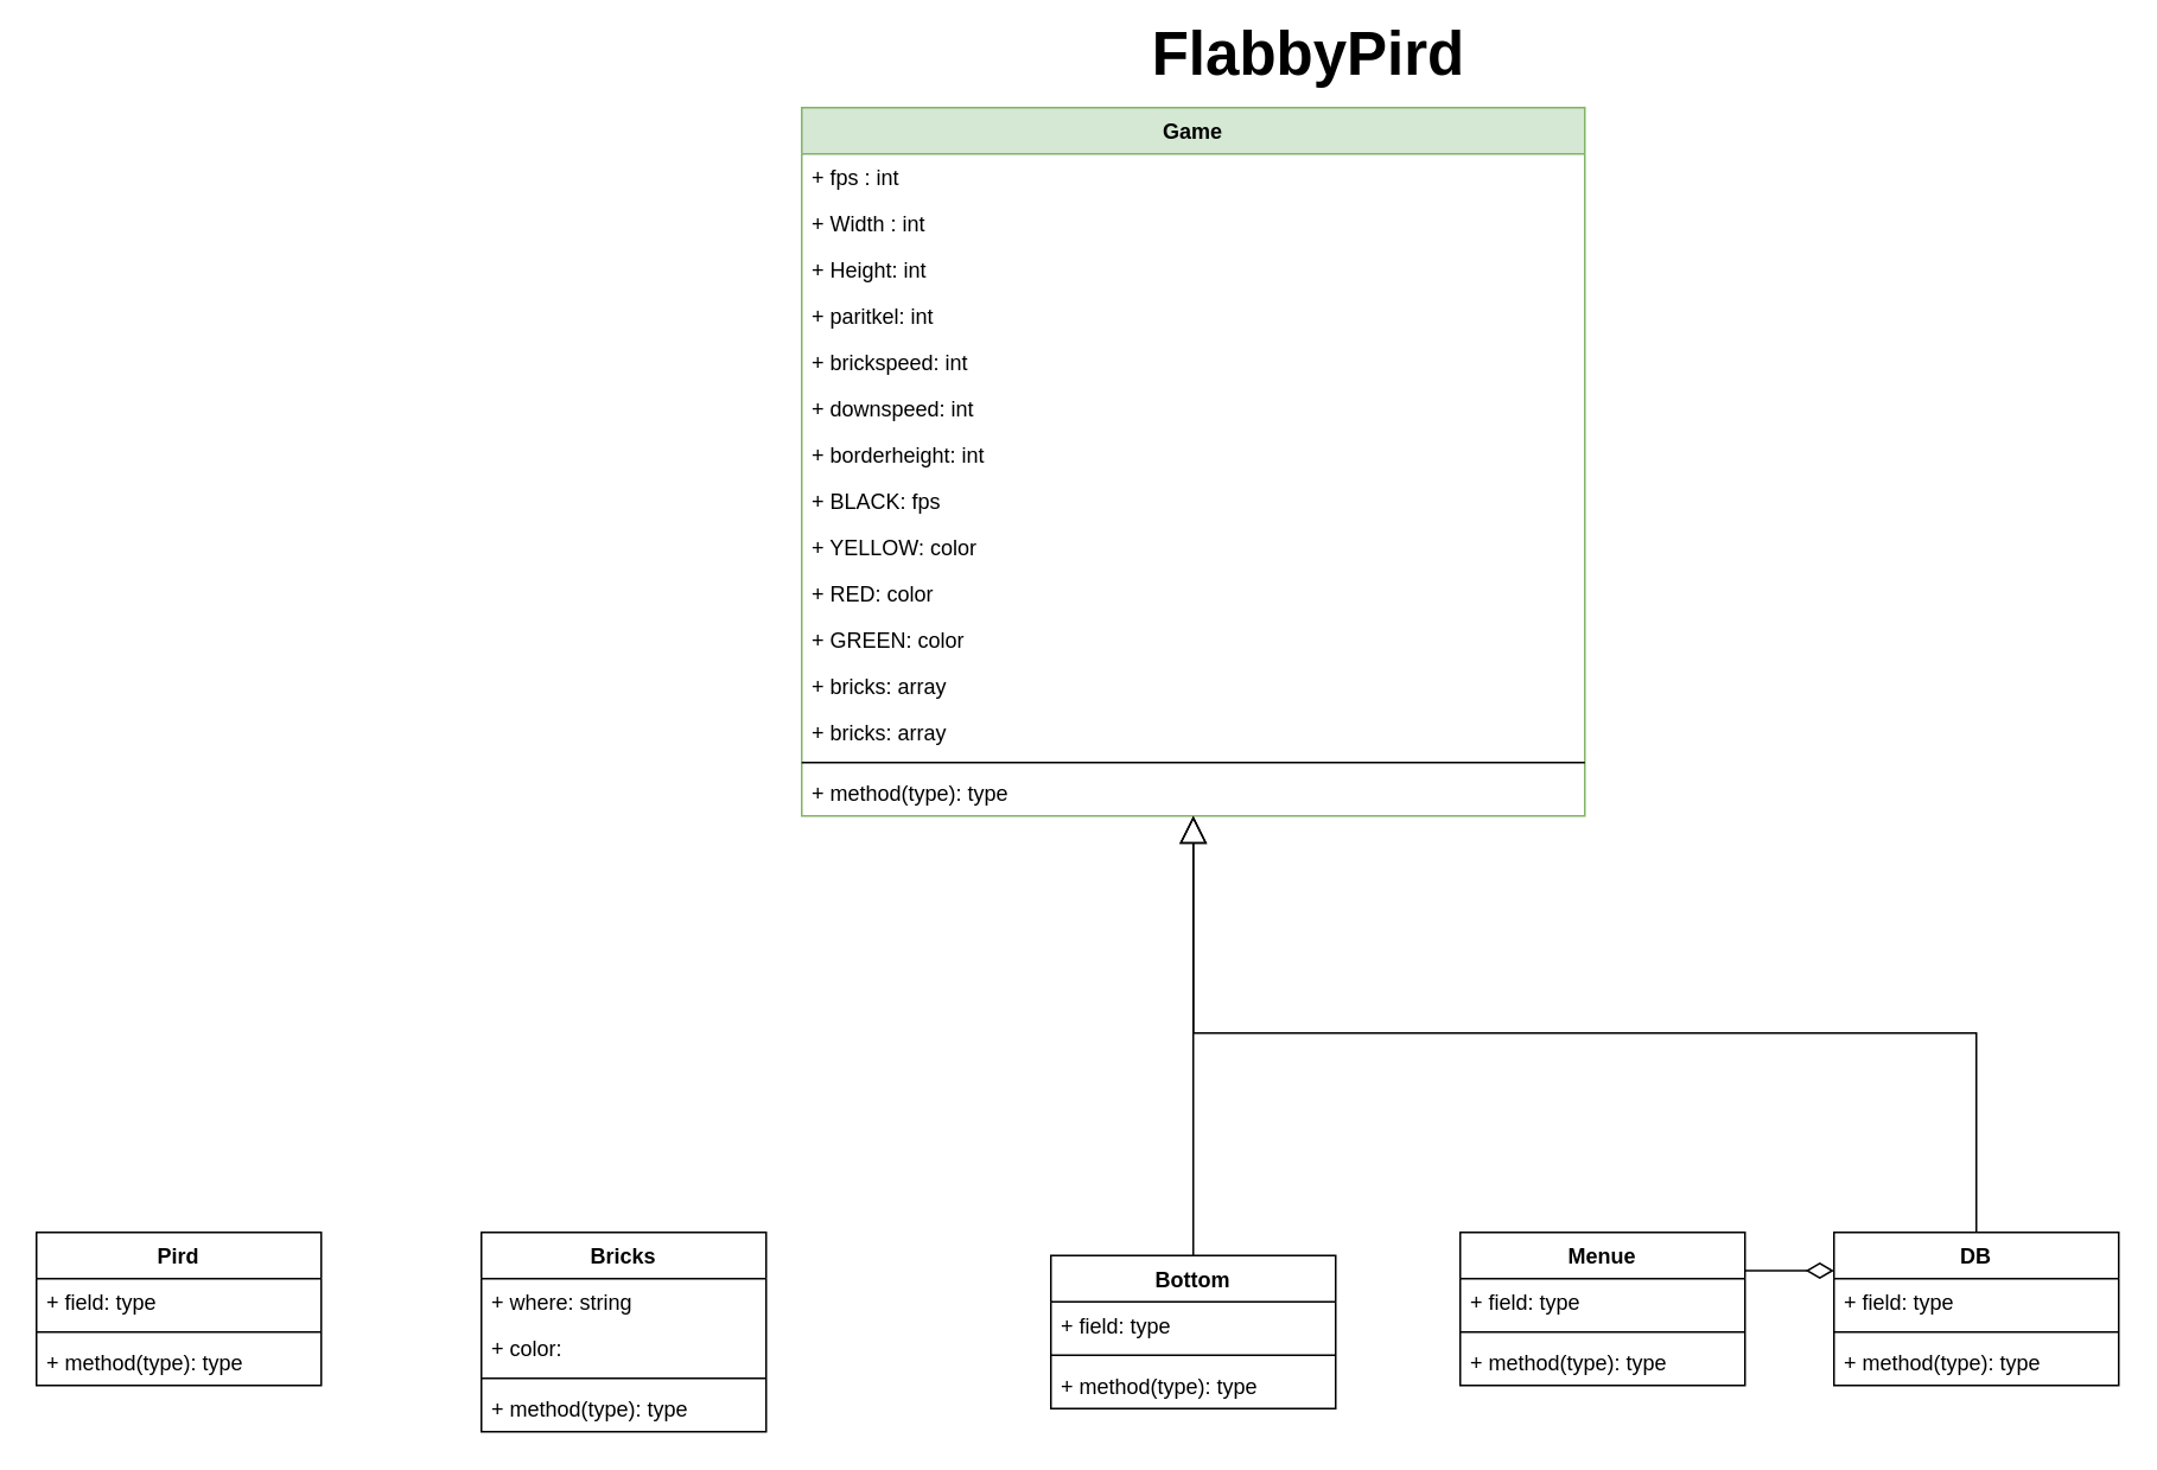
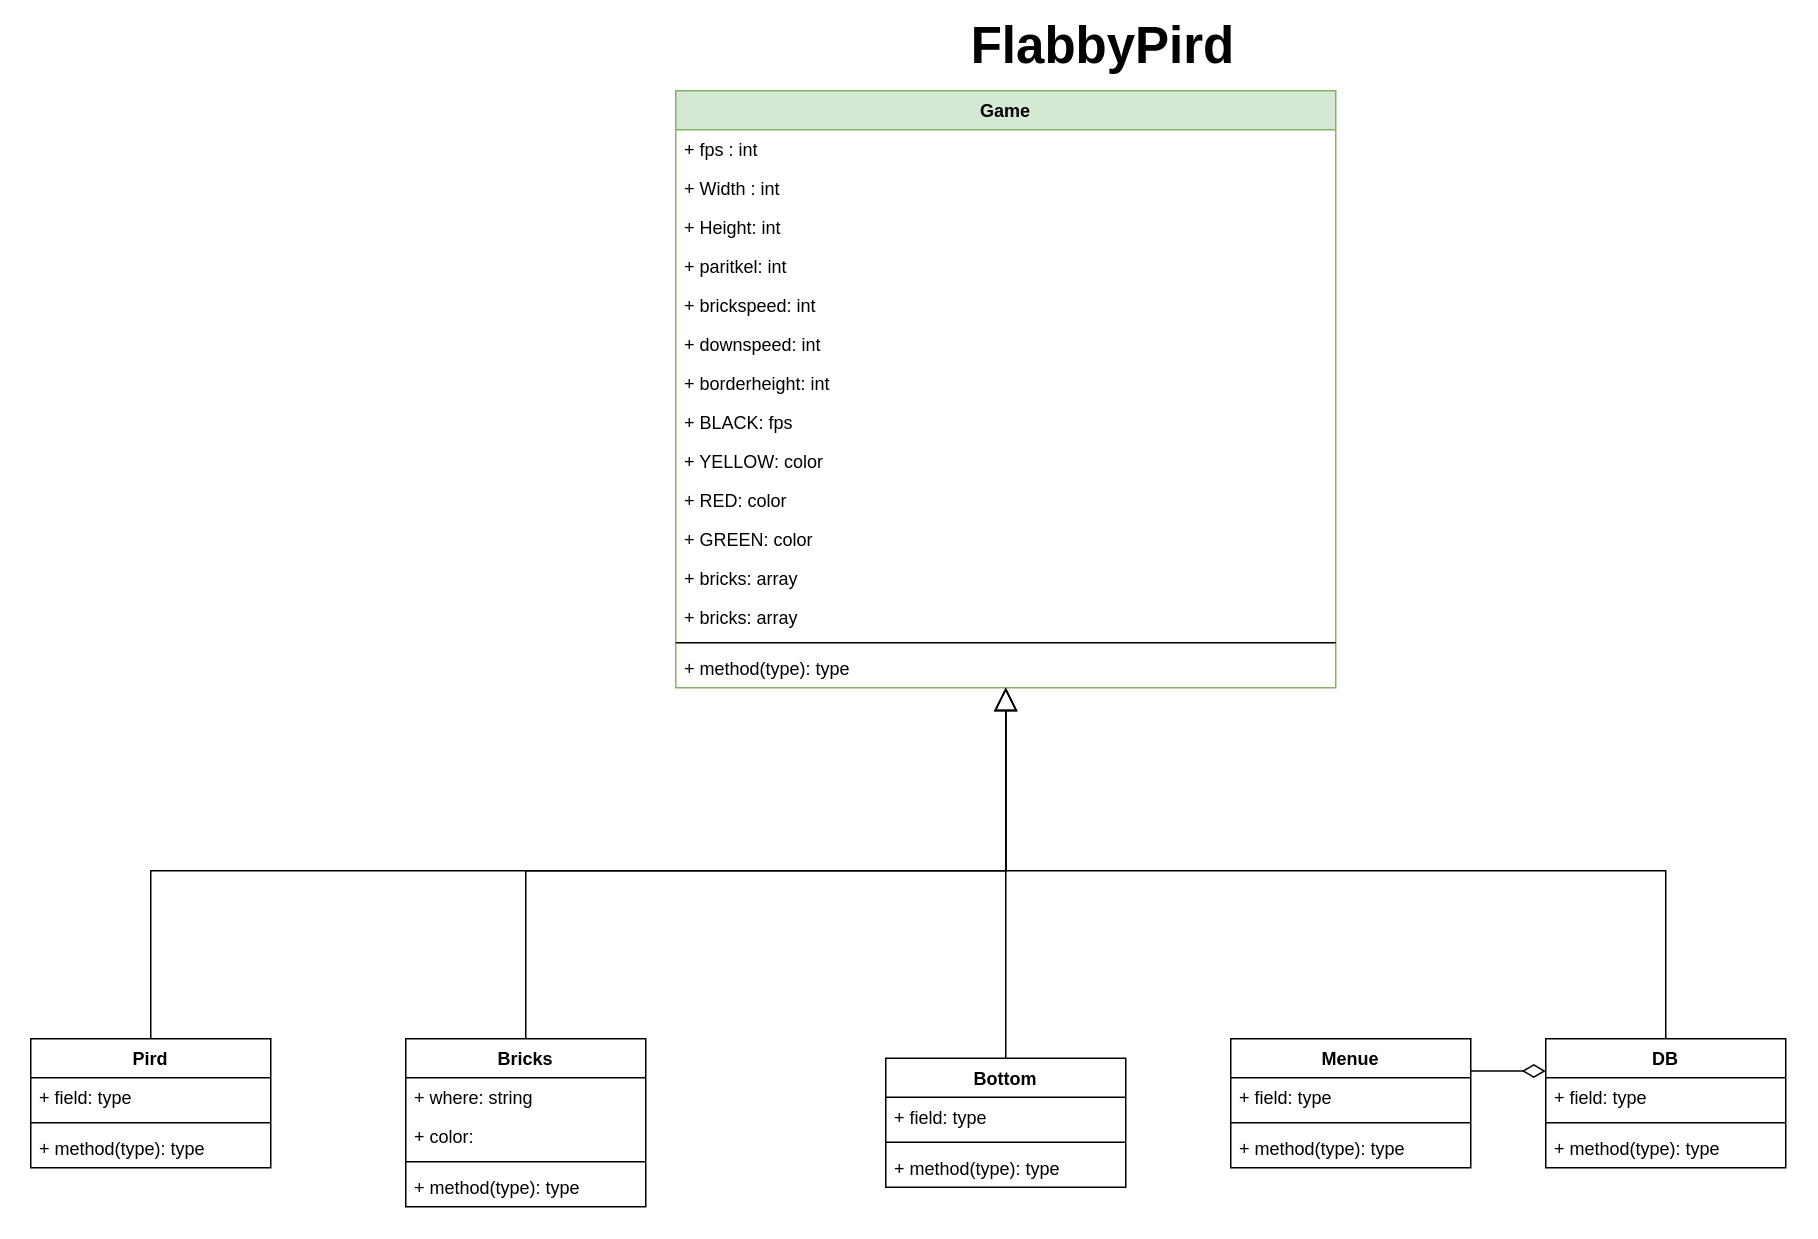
  <mxCell id="0" />
  <mxCell id="1" parent="0" />
  <mxCell id="2" value="&lt;b&gt;&lt;font style=&quot;font-size: 34px&quot;&gt;FlabbyPird&lt;/font&gt;&lt;/b&gt;" style="text;html=1;strokeColor=none;fillColor=none;align=center;verticalAlign=middle;whiteSpace=wrap;rounded=0;" parent="1" vertex="1"><mxGeometry x="645" y="20" width="180" height="20" as="geometry" /></mxCell>
  <mxCell id="3" value="Game" style="swimlane;fontStyle=1;align=center;verticalAlign=top;childLayout=stackLayout;horizontal=1;startSize=26;horizontalStack=0;resizeParent=1;resizeParentMax=0;resizeLast=0;collapsible=1;marginBottom=0;fillColor=#d5e8d4;strokeColor=#82b366;" parent="1" vertex="1"><mxGeometry x="450" y="60" width="440" height="398" as="geometry" /></mxCell>
  <mxCell id="4" value="+ fps : int" style="text;strokeColor=none;fillColor=none;align=left;verticalAlign=top;spacingLeft=4;spacingRight=4;overflow=hidden;rotatable=0;points=[[0,0.5],[1,0.5]];portConstraint=eastwest;" parent="3" vertex="1"><mxGeometry y="26" width="440" height="26" as="geometry" /></mxCell>
  <mxCell id="5" value="+ Width : int" style="text;strokeColor=none;fillColor=none;align=left;verticalAlign=top;spacingLeft=4;spacingRight=4;overflow=hidden;rotatable=0;points=[[0,0.5],[1,0.5]];portConstraint=eastwest;" parent="3" vertex="1"><mxGeometry y="52" width="440" height="26" as="geometry" /></mxCell>
  <mxCell id="6" value="+ Height: int" style="text;strokeColor=none;fillColor=none;align=left;verticalAlign=top;spacingLeft=4;spacingRight=4;overflow=hidden;rotatable=0;points=[[0,0.5],[1,0.5]];portConstraint=eastwest;" parent="3" vertex="1"><mxGeometry y="78" width="440" height="26" as="geometry" /></mxCell>
  <mxCell id="7" value="+ paritkel: int" style="text;strokeColor=none;fillColor=none;align=left;verticalAlign=top;spacingLeft=4;spacingRight=4;overflow=hidden;rotatable=0;points=[[0,0.5],[1,0.5]];portConstraint=eastwest;" parent="3" vertex="1"><mxGeometry y="104" width="440" height="26" as="geometry" /></mxCell>
  <mxCell id="8" value="+ brickspeed: int" style="text;strokeColor=none;fillColor=none;align=left;verticalAlign=top;spacingLeft=4;spacingRight=4;overflow=hidden;rotatable=0;points=[[0,0.5],[1,0.5]];portConstraint=eastwest;" parent="3" vertex="1"><mxGeometry y="130" width="440" height="26" as="geometry" /></mxCell>
  <mxCell id="9" value="+ downspeed: int" style="text;strokeColor=none;fillColor=none;align=left;verticalAlign=top;spacingLeft=4;spacingRight=4;overflow=hidden;rotatable=0;points=[[0,0.5],[1,0.5]];portConstraint=eastwest;" parent="3" vertex="1"><mxGeometry y="156" width="440" height="26" as="geometry" /></mxCell>
  <mxCell id="10" value="+ borderheight: int" style="text;strokeColor=none;fillColor=none;align=left;verticalAlign=top;spacingLeft=4;spacingRight=4;overflow=hidden;rotatable=0;points=[[0,0.5],[1,0.5]];portConstraint=eastwest;" parent="3" vertex="1"><mxGeometry y="182" width="440" height="26" as="geometry" /></mxCell>
  <mxCell id="11" value="+ BLACK: fps" style="text;strokeColor=none;fillColor=none;align=left;verticalAlign=top;spacingLeft=4;spacingRight=4;overflow=hidden;rotatable=0;points=[[0,0.5],[1,0.5]];portConstraint=eastwest;" parent="3" vertex="1"><mxGeometry y="208" width="440" height="26" as="geometry" /></mxCell>
  <mxCell id="12" value="+ YELLOW: color" style="text;strokeColor=none;fillColor=none;align=left;verticalAlign=top;spacingLeft=4;spacingRight=4;overflow=hidden;rotatable=0;points=[[0,0.5],[1,0.5]];portConstraint=eastwest;" parent="3" vertex="1"><mxGeometry y="234" width="440" height="26" as="geometry" /></mxCell>
  <mxCell id="13" value="+ RED: color" style="text;strokeColor=none;fillColor=none;align=left;verticalAlign=top;spacingLeft=4;spacingRight=4;overflow=hidden;rotatable=0;points=[[0,0.5],[1,0.5]];portConstraint=eastwest;" parent="3" vertex="1"><mxGeometry y="260" width="440" height="26" as="geometry" /></mxCell>
  <mxCell id="14" value="+ GREEN: color" style="text;strokeColor=none;fillColor=none;align=left;verticalAlign=top;spacingLeft=4;spacingRight=4;overflow=hidden;rotatable=0;points=[[0,0.5],[1,0.5]];portConstraint=eastwest;" parent="3" vertex="1"><mxGeometry y="286" width="440" height="26" as="geometry" /></mxCell>
  <mxCell id="15" value="+ bricks: array" style="text;strokeColor=none;fillColor=none;align=left;verticalAlign=top;spacingLeft=4;spacingRight=4;overflow=hidden;rotatable=0;points=[[0,0.5],[1,0.5]];portConstraint=eastwest;" parent="3" vertex="1"><mxGeometry y="312" width="440" height="26" as="geometry" /></mxCell>
  <mxCell id="16" value="+ bricks: array" style="text;strokeColor=none;fillColor=none;align=left;verticalAlign=top;spacingLeft=4;spacingRight=4;overflow=hidden;rotatable=0;points=[[0,0.5],[1,0.5]];portConstraint=eastwest;" parent="3" vertex="1"><mxGeometry y="338" width="440" height="26" as="geometry" /></mxCell>
  <mxCell id="17" value="" style="line;strokeWidth=1;fillColor=none;align=left;verticalAlign=middle;spacingTop=-1;spacingLeft=3;spacingRight=3;rotatable=0;labelPosition=right;points=[];portConstraint=eastwest;" parent="3" vertex="1"><mxGeometry y="364" width="440" height="8" as="geometry" /></mxCell>
  <mxCell id="18" value="+ method(type): type" style="text;strokeColor=none;fillColor=none;align=left;verticalAlign=top;spacingLeft=4;spacingRight=4;overflow=hidden;rotatable=0;points=[[0,0.5],[1,0.5]];portConstraint=eastwest;" parent="3" vertex="1"><mxGeometry y="372" width="440" height="26" as="geometry" /></mxCell>
+ <mxCell id="19" style="edgeStyle=orthogonalEdgeStyle;rounded=0;orthogonalLoop=1;jettySize=auto;html=1;exitX=0.5;exitY=0;exitDx=0;exitDy=0;endArrow=block;endFill=0;endSize=13;" parent="1" source="20" target="3" edge="1"><mxGeometry relative="1" as="geometry"><mxPoint x="660" y="660" as="targetPoint" /></mxGeometry></mxCell>
  <mxCell id="20" value="Pird" style="swimlane;fontStyle=1;align=center;verticalAlign=top;childLayout=stackLayout;horizontal=1;startSize=26;horizontalStack=0;resizeParent=1;resizeParentMax=0;resizeLast=0;collapsible=1;marginBottom=0;" parent="1" vertex="1"><mxGeometry x="20" y="692" width="160" height="86" as="geometry" /></mxCell>
  <mxCell id="21" value="+ field: type" style="text;strokeColor=none;fillColor=none;align=left;verticalAlign=top;spacingLeft=4;spacingRight=4;overflow=hidden;rotatable=0;points=[[0,0.5],[1,0.5]];portConstraint=eastwest;" parent="20" vertex="1"><mxGeometry y="26" width="160" height="26" as="geometry" /></mxCell>
  <mxCell id="22" value="" style="line;strokeWidth=1;fillColor=none;align=left;verticalAlign=middle;spacingTop=-1;spacingLeft=3;spacingRight=3;rotatable=0;labelPosition=right;points=[];portConstraint=eastwest;" parent="20" vertex="1"><mxGeometry y="52" width="160" height="8" as="geometry" /></mxCell>
  <mxCell id="23" value="+ method(type): type" style="text;strokeColor=none;fillColor=none;align=left;verticalAlign=top;spacingLeft=4;spacingRight=4;overflow=hidden;rotatable=0;points=[[0,0.5],[1,0.5]];portConstraint=eastwest;" parent="20" vertex="1"><mxGeometry y="60" width="160" height="26" as="geometry" /></mxCell>
+ <mxCell id="24" style="edgeStyle=orthogonalEdgeStyle;rounded=0;orthogonalLoop=1;jettySize=auto;html=1;exitX=0.5;exitY=0;exitDx=0;exitDy=0;endArrow=block;endFill=0;endSize=13;" parent="1" source="25" target="3" edge="1"><mxGeometry relative="1" as="geometry"><mxPoint x="660" y="660" as="targetPoint" /></mxGeometry></mxCell>
  <mxCell id="25" value="Bricks" style="swimlane;fontStyle=1;align=center;verticalAlign=top;childLayout=stackLayout;horizontal=1;startSize=26;horizontalStack=0;resizeParent=1;resizeParentMax=0;resizeLast=0;collapsible=1;marginBottom=0;" parent="1" vertex="1"><mxGeometry x="270" y="692" width="160" height="112" as="geometry" /></mxCell>
  <mxCell id="26" value="+ where: string" style="text;strokeColor=none;fillColor=none;align=left;verticalAlign=top;spacingLeft=4;spacingRight=4;overflow=hidden;rotatable=0;points=[[0,0.5],[1,0.5]];portConstraint=eastwest;" parent="25" vertex="1"><mxGeometry y="26" width="160" height="26" as="geometry" /></mxCell>
  <mxCell id="27" value="+ color:  " style="text;strokeColor=none;fillColor=none;align=left;verticalAlign=top;spacingLeft=4;spacingRight=4;overflow=hidden;rotatable=0;points=[[0,0.5],[1,0.5]];portConstraint=eastwest;" parent="25" vertex="1"><mxGeometry y="52" width="160" height="26" as="geometry" /></mxCell>
  <mxCell id="28" value="" style="line;strokeWidth=1;fillColor=none;align=left;verticalAlign=middle;spacingTop=-1;spacingLeft=3;spacingRight=3;rotatable=0;labelPosition=right;points=[];portConstraint=eastwest;" parent="25" vertex="1"><mxGeometry y="78" width="160" height="8" as="geometry" /></mxCell>
  <mxCell id="29" value="+ method(type): type" style="text;strokeColor=none;fillColor=none;align=left;verticalAlign=top;spacingLeft=4;spacingRight=4;overflow=hidden;rotatable=0;points=[[0,0.5],[1,0.5]];portConstraint=eastwest;" parent="25" vertex="1"><mxGeometry y="86" width="160" height="26" as="geometry" /></mxCell>
  <mxCell id="30" style="edgeStyle=orthogonalEdgeStyle;rounded=0;orthogonalLoop=1;jettySize=auto;html=1;exitX=0.5;exitY=0;exitDx=0;exitDy=0;endArrow=block;endFill=0;endSize=13;" parent="1" source="31" target="3" edge="1"><mxGeometry relative="1" as="geometry"><mxPoint x="660" y="660" as="targetPoint" /><Array as="points"><mxPoint x="670" y="692" /></Array></mxGeometry></mxCell>
  <mxCell id="31" value="Bottom" style="swimlane;fontStyle=1;align=center;verticalAlign=top;childLayout=stackLayout;horizontal=1;startSize=26;horizontalStack=0;resizeParent=1;resizeParentMax=0;resizeLast=0;collapsible=1;marginBottom=0;" parent="1" vertex="1"><mxGeometry x="590" y="705" width="160" height="86" as="geometry" /></mxCell>
  <mxCell id="32" value="+ field: type" style="text;strokeColor=none;fillColor=none;align=left;verticalAlign=top;spacingLeft=4;spacingRight=4;overflow=hidden;rotatable=0;points=[[0,0.5],[1,0.5]];portConstraint=eastwest;" parent="31" vertex="1"><mxGeometry y="26" width="160" height="26" as="geometry" /></mxCell>
  <mxCell id="33" value="" style="line;strokeWidth=1;fillColor=none;align=left;verticalAlign=middle;spacingTop=-1;spacingLeft=3;spacingRight=3;rotatable=0;labelPosition=right;points=[];portConstraint=eastwest;" parent="31" vertex="1"><mxGeometry y="52" width="160" height="8" as="geometry" /></mxCell>
  <mxCell id="34" value="+ method(type): type" style="text;strokeColor=none;fillColor=none;align=left;verticalAlign=top;spacingLeft=4;spacingRight=4;overflow=hidden;rotatable=0;points=[[0,0.5],[1,0.5]];portConstraint=eastwest;" parent="31" vertex="1"><mxGeometry y="60" width="160" height="26" as="geometry" /></mxCell>
  <mxCell id="35" style="edgeStyle=orthogonalEdgeStyle;rounded=0;orthogonalLoop=1;jettySize=auto;html=1;exitX=0.5;exitY=0;exitDx=0;exitDy=0;endArrow=block;endFill=0;endSize=13;" parent="1" source="36" target="3" edge="1"><mxGeometry relative="1" as="geometry"><mxPoint x="660" y="660" as="targetPoint" /></mxGeometry></mxCell>
  <mxCell id="36" value="DB" style="swimlane;fontStyle=1;align=center;verticalAlign=top;childLayout=stackLayout;horizontal=1;startSize=26;horizontalStack=0;resizeParent=1;resizeParentMax=0;resizeLast=0;collapsible=1;marginBottom=0;" parent="1" vertex="1"><mxGeometry x="1030" y="692" width="160" height="86" as="geometry" /></mxCell>
  <mxCell id="37" value="+ field: type" style="text;strokeColor=none;fillColor=none;align=left;verticalAlign=top;spacingLeft=4;spacingRight=4;overflow=hidden;rotatable=0;points=[[0,0.5],[1,0.5]];portConstraint=eastwest;" parent="36" vertex="1"><mxGeometry y="26" width="160" height="26" as="geometry" /></mxCell>
  <mxCell id="38" value="" style="line;strokeWidth=1;fillColor=none;align=left;verticalAlign=middle;spacingTop=-1;spacingLeft=3;spacingRight=3;rotatable=0;labelPosition=right;points=[];portConstraint=eastwest;" parent="36" vertex="1"><mxGeometry y="52" width="160" height="8" as="geometry" /></mxCell>
  <mxCell id="39" value="+ method(type): type" style="text;strokeColor=none;fillColor=none;align=left;verticalAlign=top;spacingLeft=4;spacingRight=4;overflow=hidden;rotatable=0;points=[[0,0.5],[1,0.5]];portConstraint=eastwest;" parent="36" vertex="1"><mxGeometry y="60" width="160" height="26" as="geometry" /></mxCell>
  <mxCell id="40" style="edgeStyle=orthogonalEdgeStyle;rounded=0;orthogonalLoop=1;jettySize=auto;html=1;exitX=1;exitY=0.25;exitDx=0;exitDy=0;entryX=0;entryY=0.25;entryDx=0;entryDy=0;endArrow=diamondThin;endFill=0;endSize=13;strokeWidth=1;" parent="1" source="41" target="36" edge="1"><mxGeometry relative="1" as="geometry" /></mxCell>
  <mxCell id="41" value="Menue" style="swimlane;fontStyle=1;align=center;verticalAlign=top;childLayout=stackLayout;horizontal=1;startSize=26;horizontalStack=0;resizeParent=1;resizeParentMax=0;resizeLast=0;collapsible=1;marginBottom=0;" parent="1" vertex="1"><mxGeometry x="820" y="692" width="160" height="86" as="geometry" /></mxCell>
  <mxCell id="42" value="+ field: type" style="text;strokeColor=none;fillColor=none;align=left;verticalAlign=top;spacingLeft=4;spacingRight=4;overflow=hidden;rotatable=0;points=[[0,0.5],[1,0.5]];portConstraint=eastwest;" parent="41" vertex="1"><mxGeometry y="26" width="160" height="26" as="geometry" /></mxCell>
  <mxCell id="43" value="" style="line;strokeWidth=1;fillColor=none;align=left;verticalAlign=middle;spacingTop=-1;spacingLeft=3;spacingRight=3;rotatable=0;labelPosition=right;points=[];portConstraint=eastwest;" parent="41" vertex="1"><mxGeometry y="52" width="160" height="8" as="geometry" /></mxCell>
  <mxCell id="44" value="+ method(type): type" style="text;strokeColor=none;fillColor=none;align=left;verticalAlign=top;spacingLeft=4;spacingRight=4;overflow=hidden;rotatable=0;points=[[0,0.5],[1,0.5]];portConstraint=eastwest;" parent="41" vertex="1"><mxGeometry y="60" width="160" height="26" as="geometry" /></mxCell>
